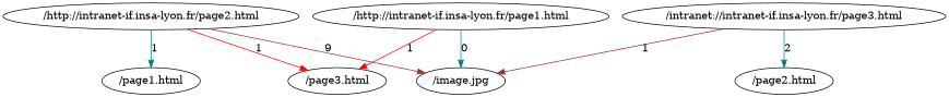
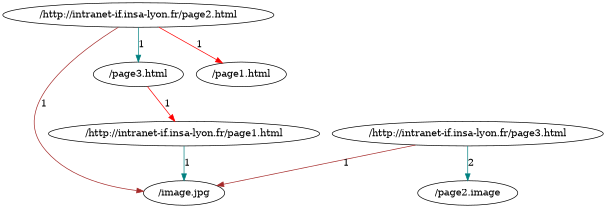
  digraph {
    edge [color=red]
    n1 [label="/image.jpg"]
    n2 [label="/page3.html"]
    n3 [label="/page1.html"]
-   n4 [label="/page2.html"]
+   n4 [label="/page2.image"]
    n5 [label="/http://intranet-if.insa-lyon.fr/page2.html"]
    n6 [label="/http://intranet-if.insa-lyon.fr/page1.html"]
-   n7 [label="/intranet://intranet-if.insa-lyon.fr/page3.html"]
-   n5 -> n1 [color=brown label=9]
-   n5 -> n2 [label=1]
-   n5 -> n3 [color=teal label=1]
-   n6 -> n1 [color=teal label=0]
-   n6 -> n2 [label=1]
+   n7 [label="/http://intranet-if.insa-lyon.fr/page3.html"]
+   n5 -> n1 [color=brown label=1]
+   n5 -> n2 [color=teal label=1]
+   n5 -> n3 [label=1]
+   n6 -> n1 [color=teal label=1]
+   n2 -> n6 [label=1]
    n7 -> n1 [color=brown label=1]
    n7 -> n4 [color=teal label=2]
  }
